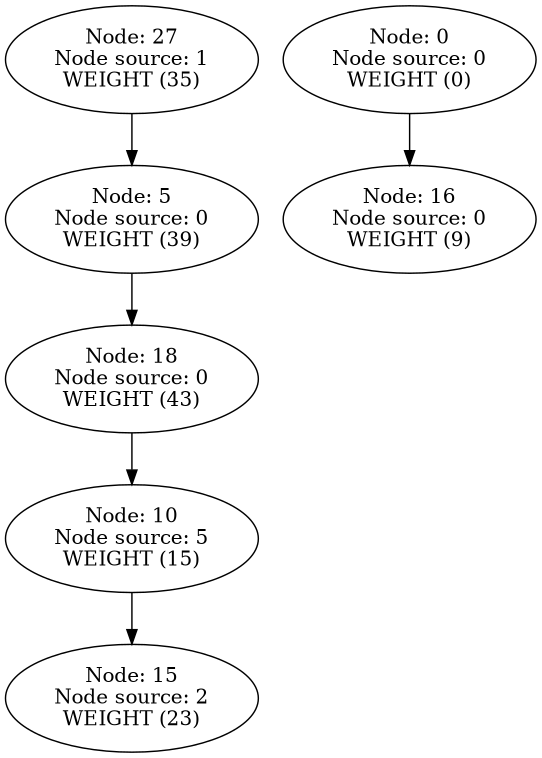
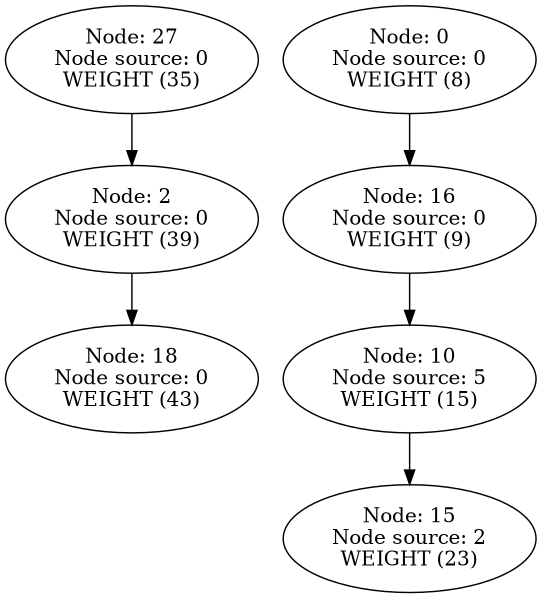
  digraph {
    n1 [label="Node: 18\nNode source: 0\nWEIGHT (43)"]
-   n2 [label="Node: 5\nNode source: 0\nWEIGHT (39)"]
-   n3 [label="Node: 27\nNode source: 1\nWEIGHT (35)"]
+   n2 [label="Node: 2\nNode source: 0\nWEIGHT (39)"]
+   n3 [label="Node: 27\nNode source: 0\nWEIGHT (35)"]
    n4 [label="Node: 15\nNode source: 2\nWEIGHT (23)"]
    n5 [label="Node: 10\nNode source: 5\nWEIGHT (15)"]
    n6 [label="Node: 16\nNode source: 0\nWEIGHT (9)"]
-   n7 [label="Node: 0\nNode source: 0\nWEIGHT (0)"]
+   n7 [label="Node: 0\nNode source: 0\nWEIGHT (8)"]
    n2 -> n1
    n3 -> n2
    n5 -> n4
-   n1 -> n5
+   n6 -> n5
    n7 -> n6
  }
